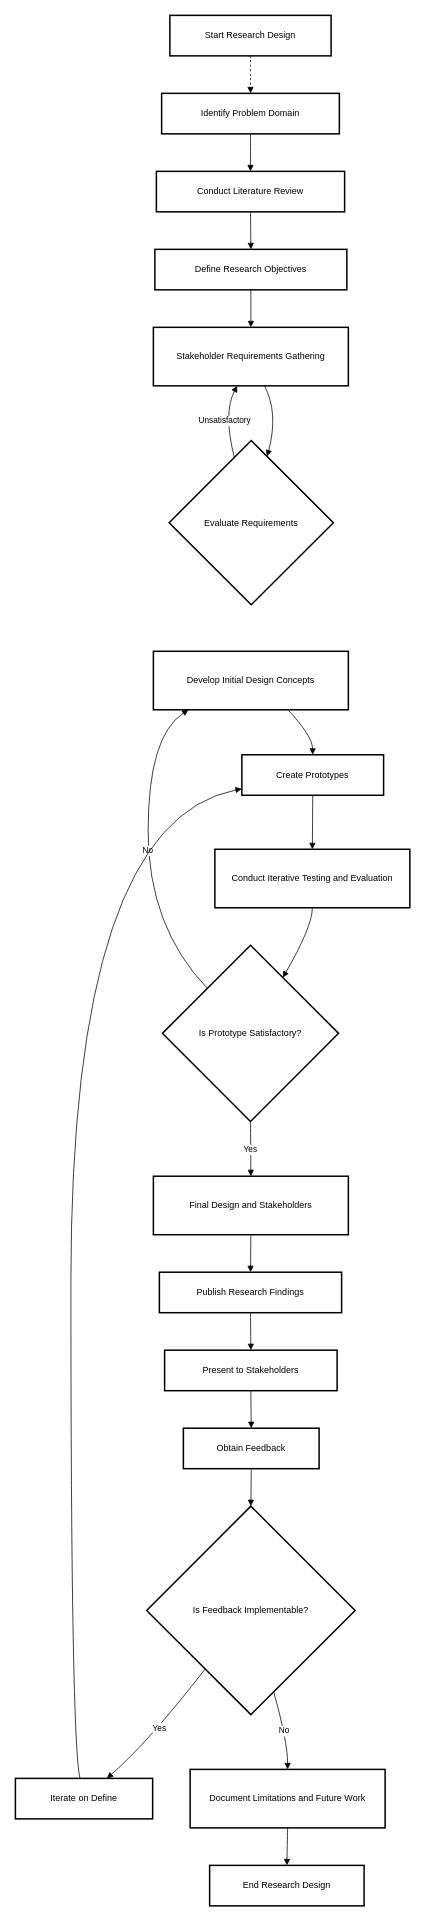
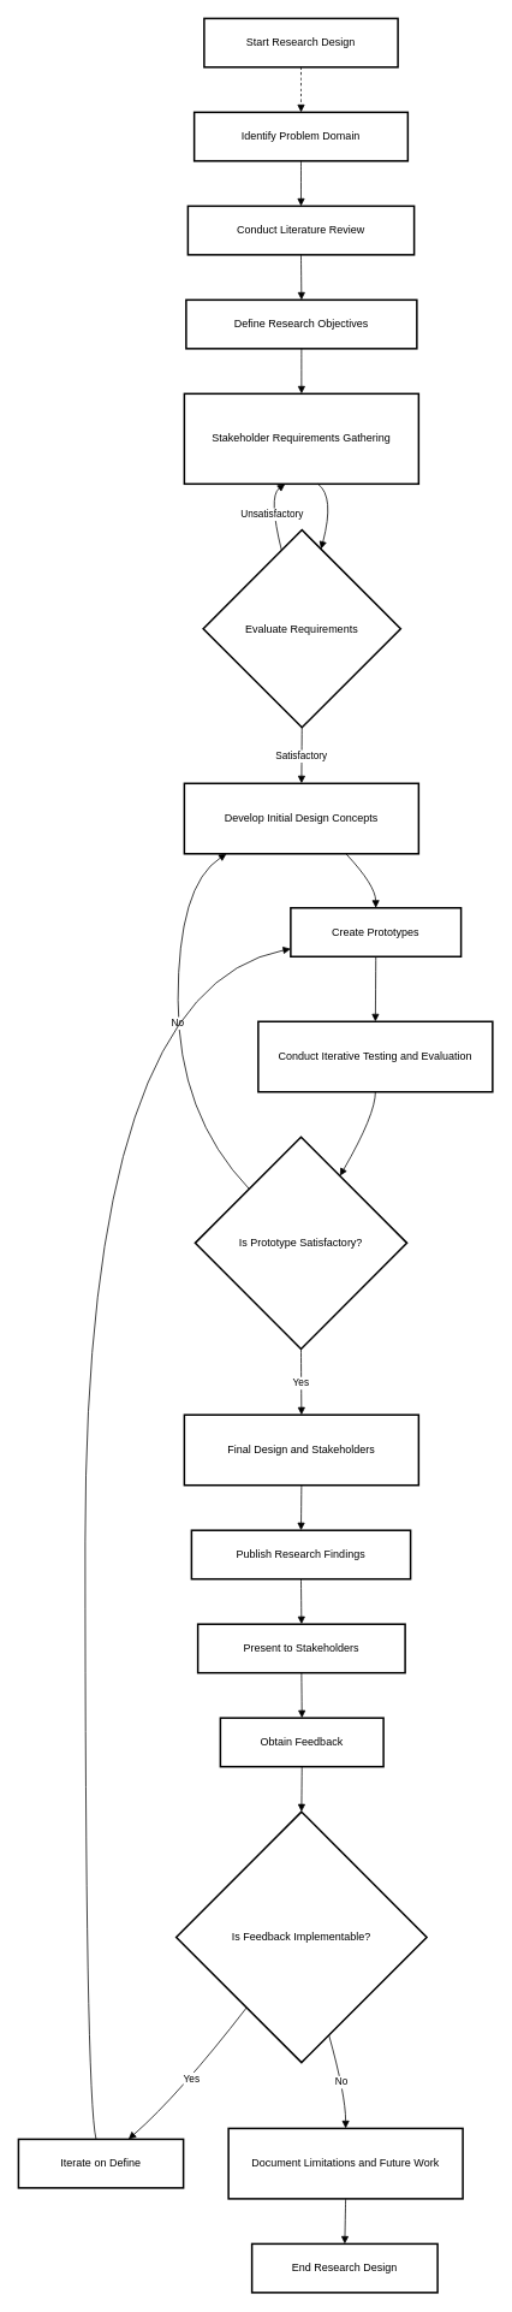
  <mxCell id="0" />
  <mxCell id="1" parent="0" />
  <mxCell id="2" value="Start Research Design" style="whiteSpace=wrap;strokeWidth=2;" vertex="1" parent="1"><mxGeometry x="226" y="20" width="215" height="54" as="geometry" /></mxCell>
  <mxCell id="3" value="Identify Problem Domain" style="whiteSpace=wrap;strokeWidth=2;" vertex="1" parent="1"><mxGeometry x="215" y="124" width="237" height="54" as="geometry" /></mxCell>
  <mxCell id="4" value="Conduct Literature Review" style="whiteSpace=wrap;strokeWidth=2;" vertex="1" parent="1"><mxGeometry x="208" y="228" width="251" height="54" as="geometry" /></mxCell>
  <mxCell id="5" value="Define Research Objectives" style="whiteSpace=wrap;strokeWidth=2;" vertex="1" parent="1"><mxGeometry x="206" y="332" width="256" height="54" as="geometry" /></mxCell>
- <mxCell id="6" value="Stakeholder Requirements Gathering" style="whiteSpace=wrap;strokeWidth=2;" vertex="1" parent="1"><mxGeometry x="204" y="436" width="260" height="78" as="geometry" /></mxCell>
+ <mxCell id="6" value="Stakeholder Requirements Gathering" style="whiteSpace=wrap;strokeWidth=2;" vertex="1" parent="1"><mxGeometry x="204" y="436" width="260" height="100" as="geometry" /></mxCell>
  <mxCell id="7" value="Evaluate Requirements" style="rhombus;strokeWidth=2;whiteSpace=wrap;" vertex="1" parent="1"><mxGeometry x="225" y="587" width="219" height="219" as="geometry" /></mxCell>
  <mxCell id="8" value="Develop Initial Design Concepts" style="whiteSpace=wrap;strokeWidth=2;" vertex="1" parent="1"><mxGeometry x="204" y="868" width="260" height="78" as="geometry" /></mxCell>
  <mxCell id="9" value="Create Prototypes" style="whiteSpace=wrap;strokeWidth=2;" vertex="1" parent="1"><mxGeometry x="322" y="1006" width="189" height="54" as="geometry" /></mxCell>
  <mxCell id="10" value="Conduct Iterative Testing and Evaluation" style="whiteSpace=wrap;strokeWidth=2;" vertex="1" parent="1"><mxGeometry x="286" y="1132" width="260" height="78" as="geometry" /></mxCell>
  <mxCell id="11" value="Is Prototype Satisfactory?" style="rhombus;strokeWidth=2;whiteSpace=wrap;" vertex="1" parent="1"><mxGeometry x="216" y="1260" width="235" height="235" as="geometry" /></mxCell>
  <mxCell id="12" value="Final Design and Stakeholders" style="whiteSpace=wrap;strokeWidth=2;" vertex="1" parent="1"><mxGeometry x="204" y="1568" width="260" height="78" as="geometry" /></mxCell>
  <mxCell id="13" value="Publish Research Findings" style="whiteSpace=wrap;strokeWidth=2;" vertex="1" parent="1"><mxGeometry x="212" y="1696" width="243" height="54" as="geometry" /></mxCell>
  <mxCell id="14" value="Present to Stakeholders" style="whiteSpace=wrap;strokeWidth=2;" vertex="1" parent="1"><mxGeometry x="219" y="1800" width="230" height="54" as="geometry" /></mxCell>
  <mxCell id="15" value="Obtain Feedback" style="whiteSpace=wrap;strokeWidth=2;" vertex="1" parent="1"><mxGeometry x="244" y="1904" width="181" height="54" as="geometry" /></mxCell>
  <mxCell id="16" value="Is Feedback Implementable?" style="rhombus;strokeWidth=2;whiteSpace=wrap;" vertex="1" parent="1"><mxGeometry x="195" y="2008" width="278" height="278" as="geometry" /></mxCell>
  <mxCell id="17" value="Iterate on Define" style="whiteSpace=wrap;strokeWidth=2;" vertex="1" parent="1"><mxGeometry x="20" y="2371" width="183" height="54" as="geometry" /></mxCell>
  <mxCell id="18" value="Document Limitations and Future Work" style="whiteSpace=wrap;strokeWidth=2;" vertex="1" parent="1"><mxGeometry x="253" y="2359" width="260" height="78" as="geometry" /></mxCell>
  <mxCell id="19" value="End Research Design" style="whiteSpace=wrap;strokeWidth=2;" vertex="1" parent="1"><mxGeometry x="279" y="2487" width="206" height="54" as="geometry" /></mxCell>
  <mxCell id="20" value="" style="curved=1;startArrow=none;endArrow=block;exitX=0.5;exitY=1;entryX=0.5;entryY=0;dashed=1;" edge="1" parent="1" source="2" target="3"><mxGeometry relative="1" as="geometry"><Array as="points" /></mxGeometry></mxCell>
  <mxCell id="21" value="" style="curved=1;startArrow=none;endArrow=block;exitX=0.5;exitY=1;entryX=0.5;entryY=0;" edge="1" parent="1" source="3" target="4"><mxGeometry relative="1" as="geometry"><Array as="points" /></mxGeometry></mxCell>
  <mxCell id="22" value="" style="curved=1;startArrow=none;endArrow=block;exitX=0.5;exitY=1;entryX=0.5;entryY=0;" edge="1" parent="1" source="4" target="5"><mxGeometry relative="1" as="geometry"><Array as="points" /></mxGeometry></mxCell>
  <mxCell id="23" value="" style="curved=1;startArrow=none;endArrow=block;exitX=0.5;exitY=1;entryX=0.5;entryY=0;" edge="1" parent="1" source="5" target="6"><mxGeometry relative="1" as="geometry"><Array as="points" /></mxGeometry></mxCell>
  <mxCell id="24" value="" style="curved=1;startArrow=none;endArrow=block;exitX=0.57;exitY=1;entryX=0.62;entryY=0;" edge="1" parent="1" source="6" target="7"><mxGeometry relative="1" as="geometry"><Array as="points"><mxPoint x="371" y="550" /></Array></mxGeometry></mxCell>
+ <mxCell id="25" value="Satisfactory" style="curved=1;startArrow=none;endArrow=block;exitX=0.5;exitY=1;entryX=0.5;entryY=0;" edge="1" parent="1" source="7" target="8"><mxGeometry relative="1" as="geometry"><Array as="points" /></mxGeometry></mxCell>
  <mxCell id="26" value="Unsatisfactory" style="curved=1;startArrow=none;endArrow=block;exitX=0.37;exitY=0;entryX=0.43;entryY=1;" edge="1" parent="1" source="7" target="6"><mxGeometry relative="1" as="geometry"><Array as="points"><mxPoint x="297" y="550" /></Array></mxGeometry></mxCell>
  <mxCell id="27" value="" style="curved=1;startArrow=none;endArrow=block;exitX=0.69;exitY=1;entryX=0.5;entryY=0;" edge="1" parent="1" source="8" target="9"><mxGeometry relative="1" as="geometry"><Array as="points"><mxPoint x="416" y="981" /></Array></mxGeometry></mxCell>
  <mxCell id="28" value="" style="curved=1;startArrow=none;endArrow=block;exitX=0.5;exitY=1;entryX=0.5;entryY=0.01;" edge="1" parent="1" source="9" target="10"><mxGeometry relative="1" as="geometry"><Array as="points" /></mxGeometry></mxCell>
  <mxCell id="29" value="" style="curved=1;startArrow=none;endArrow=block;exitX=0.5;exitY=1.01;entryX=0.79;entryY=0;" edge="1" parent="1" source="10" target="11"><mxGeometry relative="1" as="geometry"><Array as="points"><mxPoint x="416" y="1235" /></Array></mxGeometry></mxCell>
  <mxCell id="30" value="Yes" style="curved=1;startArrow=none;endArrow=block;exitX=0.5;exitY=1;entryX=0.5;entryY=0;" edge="1" parent="1" source="11" target="12"><mxGeometry relative="1" as="geometry"><Array as="points" /></mxGeometry></mxCell>
  <mxCell id="31" value="No" style="curved=1;startArrow=none;endArrow=block;exitX=0.02;exitY=0;entryX=0.18;entryY=1;" edge="1" parent="1" source="11" target="8"><mxGeometry relative="1" as="geometry"><Array as="points"><mxPoint x="197" y="1235" /><mxPoint x="197" y="981" /></Array></mxGeometry></mxCell>
  <mxCell id="32" value="" style="curved=1;startArrow=none;endArrow=block;exitX=0.5;exitY=1;entryX=0.5;entryY=0;" edge="1" parent="1" source="12" target="13"><mxGeometry relative="1" as="geometry"><Array as="points" /></mxGeometry></mxCell>
  <mxCell id="33" value="" style="curved=1;startArrow=none;endArrow=block;exitX=0.5;exitY=1;entryX=0.5;entryY=0;" edge="1" parent="1" source="13" target="14"><mxGeometry relative="1" as="geometry"><Array as="points" /></mxGeometry></mxCell>
  <mxCell id="34" value="" style="curved=1;startArrow=none;endArrow=block;exitX=0.5;exitY=1;entryX=0.5;entryY=0;" edge="1" parent="1" source="14" target="15"><mxGeometry relative="1" as="geometry"><Array as="points" /></mxGeometry></mxCell>
  <mxCell id="35" value="" style="curved=1;startArrow=none;endArrow=block;exitX=0.5;exitY=1;entryX=0.5;entryY=0;" edge="1" parent="1" source="15" target="16"><mxGeometry relative="1" as="geometry"><Array as="points" /></mxGeometry></mxCell>
  <mxCell id="36" value="Yes" style="curved=1;startArrow=none;endArrow=block;exitX=0.11;exitY=1;entryX=0.67;entryY=-0.01;" edge="1" parent="1" source="16" target="17"><mxGeometry relative="1" as="geometry"><Array as="points"><mxPoint x="198" y="2322" /></Array></mxGeometry></mxCell>
  <mxCell id="37" value="No" style="curved=1;startArrow=none;endArrow=block;exitX=0.64;exitY=1;entryX=0.5;entryY=0;" edge="1" parent="1" source="16" target="18"><mxGeometry relative="1" as="geometry"><Array as="points"><mxPoint x="383" y="2322" /></Array></mxGeometry></mxCell>
  <mxCell id="38" value="" style="curved=1;startArrow=none;endArrow=block;exitX=0.47;exitY=-0.01;entryX=0;entryY=0.84;" edge="1" parent="1" source="17" target="9"><mxGeometry relative="1" as="geometry"><Array as="points"><mxPoint x="94" y="2322" /><mxPoint x="94" y="1096" /></Array></mxGeometry></mxCell>
  <mxCell id="39" value="" style="curved=1;startArrow=none;endArrow=block;exitX=0.5;exitY=1;entryX=0.5;entryY=-0.01;" edge="1" parent="1" source="18" target="19"><mxGeometry relative="1" as="geometry"><Array as="points" /></mxGeometry></mxCell>
